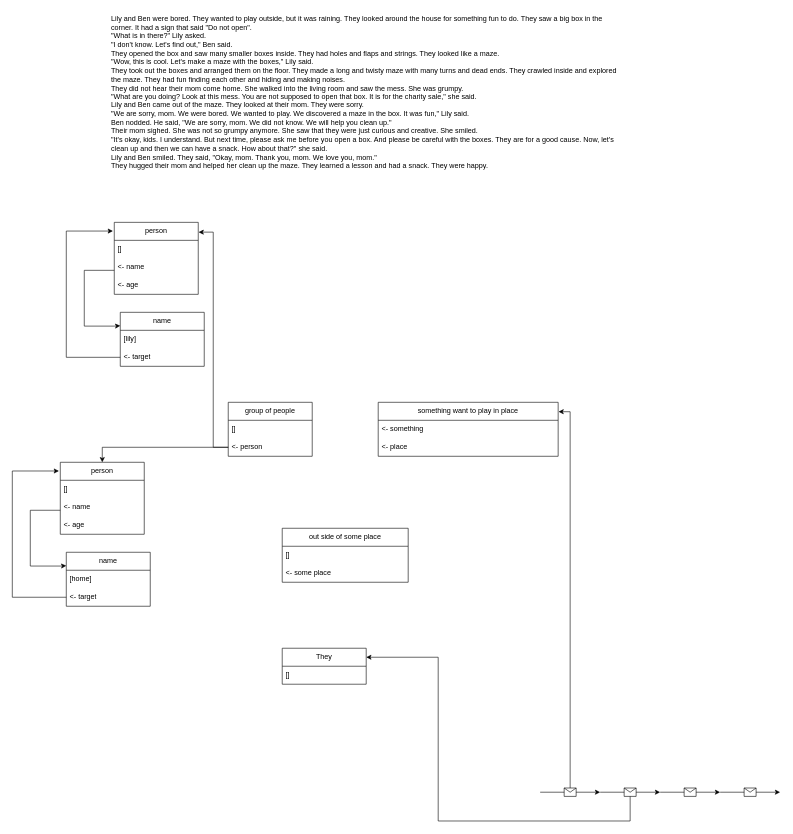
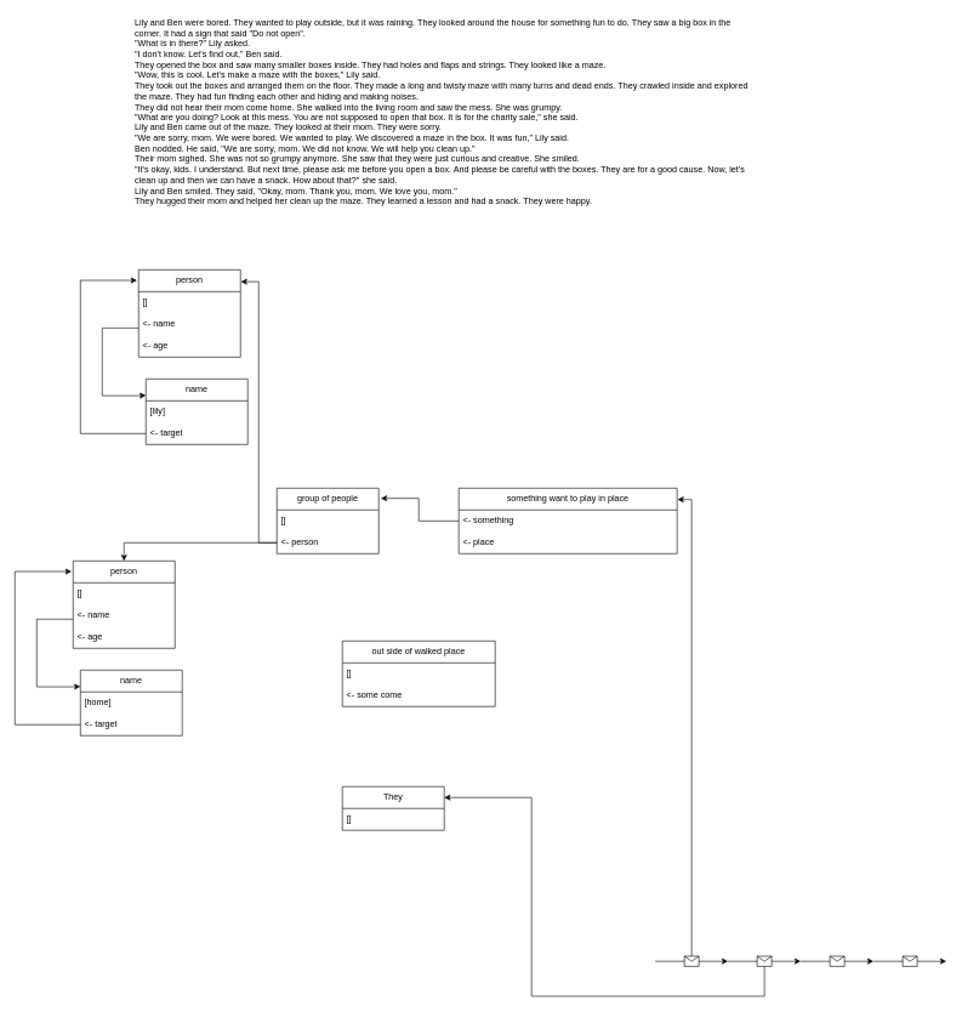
  <mxCell id="0" />
  <mxCell id="1" parent="0" />
  <mxCell id="2" value="&lt;br&gt;Lily and Ben were bored. They wanted to play outside, but it was raining. They looked around the house for something fun to do. They saw a big box in the corner. It had a sign that said &quot;Do not open&quot;.&lt;br&gt;&quot;What is in there?&quot; Lily asked.&lt;br&gt;&quot;I don't know. Let's find out,&quot; Ben said.&lt;br&gt;They opened the box and saw many smaller boxes inside. They had holes and flaps and strings. They looked like a maze.&lt;br&gt;&quot;Wow, this is cool. Let's make a maze with the boxes,&quot; Lily said.&lt;br&gt;They took out the boxes and arranged them on the floor. They made a long and twisty maze with many turns and dead ends. They crawled inside and explored the maze. They had fun finding each other and hiding and making noises.&lt;br&gt;They did not hear their mom come home. She walked into the living room and saw the mess. She was grumpy.&lt;br&gt;&quot;What are you doing? Look at this mess. You are not supposed to open that box. It is for the charity sale,&quot; she said.&lt;br&gt;Lily and Ben came out of the maze. They looked at their mom. They were sorry.&lt;br&gt;&quot;We are sorry, mom. We were bored. We wanted to play. We discovered a maze in the box. It was fun,&quot; Lily said.&lt;br&gt;Ben nodded. He said, &quot;We are sorry, mom. We did not know. We will help you clean up.&quot;&lt;br&gt;Their mom sighed. She was not so grumpy anymore. She saw that they were just curious and creative. She smiled.&lt;br&gt;&quot;It's okay, kids. I understand. But next time, please ask me before you open a box. And please be careful with the boxes. They are for a good cause. Now, let's clean up and then we can have a snack. How about that?&quot; she said.&lt;br&gt;Lily and Ben smiled. They said, &quot;Okay, mom. Thank you, mom. We love you, mom.&quot;&lt;br&gt;They hugged their mom and helped her clean up the maze. They learned a lesson and had a snack. They were happy." style="text;html=1;spacing=5;spacingTop=-20;whiteSpace=wrap;overflow=hidden;rounded=0;" vertex="1" parent="1"><mxGeometry x="180" y="20" width="860" height="270" as="geometry" /></mxCell>
  <mxCell id="3" value="person" style="swimlane;fontStyle=0;childLayout=stackLayout;horizontal=1;startSize=30;horizontalStack=0;resizeParent=1;resizeParentMax=0;resizeLast=0;collapsible=1;marginBottom=0;whiteSpace=wrap;html=1;" vertex="1" parent="1"><mxGeometry x="190" y="370" width="140" height="120" as="geometry" /></mxCell>
  <mxCell id="4" value="[]" style="text;strokeColor=none;fillColor=none;align=left;verticalAlign=middle;spacingLeft=4;spacingRight=4;overflow=hidden;points=[[0,0.5],[1,0.5]];portConstraint=eastwest;rotatable=0;whiteSpace=wrap;html=1;" vertex="1" parent="3"><mxGeometry y="30" width="140" height="30" as="geometry" /></mxCell>
  <mxCell id="5" value="&amp;lt;- name" style="text;strokeColor=none;fillColor=none;align=left;verticalAlign=middle;spacingLeft=4;spacingRight=4;overflow=hidden;points=[[0,0.5],[1,0.5]];portConstraint=eastwest;rotatable=0;whiteSpace=wrap;html=1;" vertex="1" parent="3"><mxGeometry y="60" width="140" height="30" as="geometry" /></mxCell>
  <mxCell id="6" value="&amp;lt;- age" style="text;strokeColor=none;fillColor=none;align=left;verticalAlign=middle;spacingLeft=4;spacingRight=4;overflow=hidden;points=[[0,0.5],[1,0.5]];portConstraint=eastwest;rotatable=0;whiteSpace=wrap;html=1;" vertex="1" parent="3"><mxGeometry y="90" width="140" height="30" as="geometry" /></mxCell>
  <mxCell id="7" value="name" style="swimlane;fontStyle=0;childLayout=stackLayout;horizontal=1;startSize=30;horizontalStack=0;resizeParent=1;resizeParentMax=0;resizeLast=0;collapsible=1;marginBottom=0;whiteSpace=wrap;html=1;" vertex="1" parent="1"><mxGeometry x="200" y="520" width="140" height="90" as="geometry" /></mxCell>
  <mxCell id="8" value="[lily]" style="text;strokeColor=none;fillColor=none;align=left;verticalAlign=middle;spacingLeft=4;spacingRight=4;overflow=hidden;points=[[0,0.5],[1,0.5]];portConstraint=eastwest;rotatable=0;whiteSpace=wrap;html=1;" vertex="1" parent="7"><mxGeometry y="30" width="140" height="30" as="geometry" /></mxCell>
  <mxCell id="9" value="&amp;lt;- target" style="text;strokeColor=none;fillColor=none;align=left;verticalAlign=middle;spacingLeft=4;spacingRight=4;overflow=hidden;points=[[0,0.5],[1,0.5]];portConstraint=eastwest;rotatable=0;whiteSpace=wrap;html=1;" vertex="1" parent="7"><mxGeometry y="60" width="140" height="30" as="geometry" /></mxCell>
  <mxCell id="10" style="edgeStyle=orthogonalEdgeStyle;rounded=0;orthogonalLoop=1;jettySize=auto;html=1;entryX=0;entryY=0.25;entryDx=0;entryDy=0;" edge="1" parent="1" source="5" target="7"><mxGeometry relative="1" as="geometry"><Array as="points"><mxPoint x="140" y="450" /><mxPoint x="140" y="543" /><mxPoint x="190" y="543" /></Array></mxGeometry></mxCell>
  <mxCell id="11" style="edgeStyle=orthogonalEdgeStyle;rounded=0;orthogonalLoop=1;jettySize=auto;html=1;entryX=-0.016;entryY=0.121;entryDx=0;entryDy=0;entryPerimeter=0;" edge="1" parent="1" source="9" target="3"><mxGeometry relative="1" as="geometry"><mxPoint x="50" y="380" as="targetPoint" /><Array as="points"><mxPoint x="110" y="595" /><mxPoint x="110" y="385" /></Array></mxGeometry></mxCell>
  <mxCell id="12" value="person" style="swimlane;fontStyle=0;childLayout=stackLayout;horizontal=1;startSize=30;horizontalStack=0;resizeParent=1;resizeParentMax=0;resizeLast=0;collapsible=1;marginBottom=0;whiteSpace=wrap;html=1;" vertex="1" parent="1"><mxGeometry x="100" y="770" width="140" height="120" as="geometry" /></mxCell>
  <mxCell id="13" value="[]" style="text;strokeColor=none;fillColor=none;align=left;verticalAlign=middle;spacingLeft=4;spacingRight=4;overflow=hidden;points=[[0,0.5],[1,0.5]];portConstraint=eastwest;rotatable=0;whiteSpace=wrap;html=1;" vertex="1" parent="12"><mxGeometry y="30" width="140" height="30" as="geometry" /></mxCell>
  <mxCell id="14" value="&amp;lt;- name" style="text;strokeColor=none;fillColor=none;align=left;verticalAlign=middle;spacingLeft=4;spacingRight=4;overflow=hidden;points=[[0,0.5],[1,0.5]];portConstraint=eastwest;rotatable=0;whiteSpace=wrap;html=1;" vertex="1" parent="12"><mxGeometry y="60" width="140" height="30" as="geometry" /></mxCell>
  <mxCell id="15" value="&amp;lt;- age" style="text;strokeColor=none;fillColor=none;align=left;verticalAlign=middle;spacingLeft=4;spacingRight=4;overflow=hidden;points=[[0,0.5],[1,0.5]];portConstraint=eastwest;rotatable=0;whiteSpace=wrap;html=1;" vertex="1" parent="12"><mxGeometry y="90" width="140" height="30" as="geometry" /></mxCell>
  <mxCell id="16" value="name" style="swimlane;fontStyle=0;childLayout=stackLayout;horizontal=1;startSize=30;horizontalStack=0;resizeParent=1;resizeParentMax=0;resizeLast=0;collapsible=1;marginBottom=0;whiteSpace=wrap;html=1;" vertex="1" parent="1"><mxGeometry x="110" y="920" width="140" height="90" as="geometry" /></mxCell>
  <mxCell id="17" value="[home]" style="text;strokeColor=none;fillColor=none;align=left;verticalAlign=middle;spacingLeft=4;spacingRight=4;overflow=hidden;points=[[0,0.5],[1,0.5]];portConstraint=eastwest;rotatable=0;whiteSpace=wrap;html=1;" vertex="1" parent="16"><mxGeometry y="30" width="140" height="30" as="geometry" /></mxCell>
  <mxCell id="18" value="&amp;lt;- target" style="text;strokeColor=none;fillColor=none;align=left;verticalAlign=middle;spacingLeft=4;spacingRight=4;overflow=hidden;points=[[0,0.5],[1,0.5]];portConstraint=eastwest;rotatable=0;whiteSpace=wrap;html=1;" vertex="1" parent="16"><mxGeometry y="60" width="140" height="30" as="geometry" /></mxCell>
  <mxCell id="19" style="edgeStyle=orthogonalEdgeStyle;rounded=0;orthogonalLoop=1;jettySize=auto;html=1;entryX=0;entryY=0.25;entryDx=0;entryDy=0;" edge="1" parent="1" source="14" target="16"><mxGeometry relative="1" as="geometry"><Array as="points"><mxPoint x="50" y="850" /><mxPoint x="50" y="943" /><mxPoint x="100" y="943" /></Array></mxGeometry></mxCell>
  <mxCell id="20" style="edgeStyle=orthogonalEdgeStyle;rounded=0;orthogonalLoop=1;jettySize=auto;html=1;entryX=-0.016;entryY=0.121;entryDx=0;entryDy=0;entryPerimeter=0;" edge="1" parent="1" source="18" target="12"><mxGeometry relative="1" as="geometry"><mxPoint x="-40" y="780" as="targetPoint" /><Array as="points"><mxPoint x="20" y="995" /><mxPoint x="20" y="785" /></Array></mxGeometry></mxCell>
  <mxCell id="21" value="group of people" style="swimlane;fontStyle=0;childLayout=stackLayout;horizontal=1;startSize=30;horizontalStack=0;resizeParent=1;resizeParentMax=0;resizeLast=0;collapsible=1;marginBottom=0;whiteSpace=wrap;html=1;" vertex="1" parent="1"><mxGeometry x="380" y="670" width="140" height="90" as="geometry" /></mxCell>
  <mxCell id="22" value="[]" style="text;strokeColor=none;fillColor=none;align=left;verticalAlign=middle;spacingLeft=4;spacingRight=4;overflow=hidden;points=[[0,0.5],[1,0.5]];portConstraint=eastwest;rotatable=0;whiteSpace=wrap;html=1;" vertex="1" parent="21"><mxGeometry y="30" width="140" height="30" as="geometry" /></mxCell>
  <mxCell id="23" value="&amp;lt;- person" style="text;strokeColor=none;fillColor=none;align=left;verticalAlign=middle;spacingLeft=4;spacingRight=4;overflow=hidden;points=[[0,0.5],[1,0.5]];portConstraint=eastwest;rotatable=0;whiteSpace=wrap;html=1;" vertex="1" parent="21"><mxGeometry y="60" width="140" height="30" as="geometry" /></mxCell>
  <mxCell id="24" style="edgeStyle=orthogonalEdgeStyle;rounded=0;orthogonalLoop=1;jettySize=auto;html=1;entryX=1.004;entryY=0.136;entryDx=0;entryDy=0;entryPerimeter=0;" edge="1" parent="1" source="23" target="3"><mxGeometry relative="1" as="geometry" /></mxCell>
  <mxCell id="25" style="edgeStyle=orthogonalEdgeStyle;rounded=0;orthogonalLoop=1;jettySize=auto;html=1;entryX=0.5;entryY=0;entryDx=0;entryDy=0;" edge="1" parent="1" source="23" target="12"><mxGeometry relative="1" as="geometry" /></mxCell>
  <mxCell id="26" value="something want to play in place" style="swimlane;fontStyle=0;childLayout=stackLayout;horizontal=1;startSize=30;horizontalStack=0;resizeParent=1;resizeParentMax=0;resizeLast=0;collapsible=1;marginBottom=0;whiteSpace=wrap;html=1;" vertex="1" parent="1"><mxGeometry x="630" y="670" width="300" height="90" as="geometry" /></mxCell>
  <mxCell id="27" value="&amp;lt;- something" style="text;strokeColor=none;fillColor=none;align=left;verticalAlign=middle;spacingLeft=4;spacingRight=4;overflow=hidden;points=[[0,0.5],[1,0.5]];portConstraint=eastwest;rotatable=0;whiteSpace=wrap;html=1;" vertex="1" parent="26"><mxGeometry y="30" width="300" height="30" as="geometry" /></mxCell>
  <mxCell id="28" value="&amp;lt;- place" style="text;strokeColor=none;fillColor=none;align=left;verticalAlign=middle;spacingLeft=4;spacingRight=4;overflow=hidden;points=[[0,0.5],[1,0.5]];portConstraint=eastwest;rotatable=0;whiteSpace=wrap;html=1;" vertex="1" parent="26"><mxGeometry y="60" width="300" height="30" as="geometry" /></mxCell>
- <mxCell id="30" value="out side of some place" style="swimlane;fontStyle=0;childLayout=stackLayout;horizontal=1;startSize=30;horizontalStack=0;resizeParent=1;resizeParentMax=0;resizeLast=0;collapsible=1;marginBottom=0;whiteSpace=wrap;html=1;" vertex="1" parent="1"><mxGeometry x="470" y="880" width="210" height="90" as="geometry" /></mxCell>
+ <mxCell id="29" style="edgeStyle=orthogonalEdgeStyle;rounded=0;orthogonalLoop=1;jettySize=auto;html=1;entryX=1.021;entryY=0.156;entryDx=0;entryDy=0;entryPerimeter=0;" edge="1" parent="1" source="27" target="21"><mxGeometry relative="1" as="geometry" /></mxCell>
+ <mxCell id="30" value="out side of walked place" style="swimlane;fontStyle=0;childLayout=stackLayout;horizontal=1;startSize=30;horizontalStack=0;resizeParent=1;resizeParentMax=0;resizeLast=0;collapsible=1;marginBottom=0;whiteSpace=wrap;html=1;" vertex="1" parent="1"><mxGeometry x="470" y="880" width="210" height="90" as="geometry" /></mxCell>
  <mxCell id="31" value="[]" style="text;strokeColor=none;fillColor=none;align=left;verticalAlign=middle;spacingLeft=4;spacingRight=4;overflow=hidden;points=[[0,0.5],[1,0.5]];portConstraint=eastwest;rotatable=0;whiteSpace=wrap;html=1;" vertex="1" parent="30"><mxGeometry y="30" width="210" height="30" as="geometry" /></mxCell>
- <mxCell id="32" value="&amp;lt;- some place" style="text;strokeColor=none;fillColor=none;align=left;verticalAlign=middle;spacingLeft=4;spacingRight=4;overflow=hidden;points=[[0,0.5],[1,0.5]];portConstraint=eastwest;rotatable=0;whiteSpace=wrap;html=1;" vertex="1" parent="30"><mxGeometry y="60" width="210" height="30" as="geometry" /></mxCell>
+ <mxCell id="32" value="&amp;lt;- some come" style="text;strokeColor=none;fillColor=none;align=left;verticalAlign=middle;spacingLeft=4;spacingRight=4;overflow=hidden;points=[[0,0.5],[1,0.5]];portConstraint=eastwest;rotatable=0;whiteSpace=wrap;html=1;" vertex="1" parent="30"><mxGeometry y="60" width="210" height="30" as="geometry" /></mxCell>
  <mxCell id="33" value="They" style="swimlane;fontStyle=0;childLayout=stackLayout;horizontal=1;startSize=30;horizontalStack=0;resizeParent=1;resizeParentMax=0;resizeLast=0;collapsible=1;marginBottom=0;whiteSpace=wrap;html=1;" vertex="1" parent="1"><mxGeometry x="470" y="1080" width="140" height="60" as="geometry" /></mxCell>
  <mxCell id="34" value="[]" style="text;strokeColor=none;fillColor=none;align=left;verticalAlign=middle;spacingLeft=4;spacingRight=4;overflow=hidden;points=[[0,0.5],[1,0.5]];portConstraint=eastwest;rotatable=0;whiteSpace=wrap;html=1;" vertex="1" parent="33"><mxGeometry y="30" width="140" height="30" as="geometry" /></mxCell>
  <mxCell id="35" value="" style="endArrow=classic;html=1;rounded=0;" edge="1" parent="1"><mxGeometry relative="1" as="geometry"><mxPoint x="900" y="1320" as="sourcePoint" /><mxPoint x="1000" y="1320" as="targetPoint" /></mxGeometry></mxCell>
  <mxCell id="36" value="" style="shape=message;html=1;outlineConnect=0;" vertex="1" parent="35"><mxGeometry width="20" height="14" relative="1" as="geometry"><mxPoint x="-10" y="-7" as="offset" /></mxGeometry></mxCell>
  <mxCell id="37" style="edgeStyle=orthogonalEdgeStyle;rounded=0;orthogonalLoop=1;jettySize=auto;html=1;exitX=0.5;exitY=0;exitDx=0;exitDy=0;entryX=1.002;entryY=0.174;entryDx=0;entryDy=0;entryPerimeter=0;" edge="1" parent="1" source="36" target="26"><mxGeometry relative="1" as="geometry"><mxPoint x="850" y="840" as="targetPoint" /><Array as="points"><mxPoint x="950" y="1303" /><mxPoint x="950" y="686" /></Array></mxGeometry></mxCell>
  <mxCell id="38" value="" style="endArrow=classic;html=1;rounded=0;" edge="1" parent="1"><mxGeometry relative="1" as="geometry"><mxPoint x="1000" y="1320" as="sourcePoint" /><mxPoint x="1100" y="1320" as="targetPoint" /></mxGeometry></mxCell>
  <mxCell id="39" value="" style="shape=message;html=1;outlineConnect=0;" vertex="1" parent="38"><mxGeometry width="20" height="14" relative="1" as="geometry"><mxPoint x="-10" y="-7" as="offset" /></mxGeometry></mxCell>
  <mxCell id="40" style="edgeStyle=orthogonalEdgeStyle;rounded=0;orthogonalLoop=1;jettySize=auto;html=1;exitX=0.5;exitY=1;exitDx=0;exitDy=0;entryX=1;entryY=0.25;entryDx=0;entryDy=0;" edge="1" parent="1" source="39" target="33"><mxGeometry relative="1" as="geometry"><mxPoint x="690" y="1410" as="targetPoint" /><Array as="points"><mxPoint x="1050" y="1368" /><mxPoint x="730" y="1368" /><mxPoint x="730" y="1095" /></Array></mxGeometry></mxCell>
  <mxCell id="41" value="" style="endArrow=classic;html=1;rounded=0;" edge="1" parent="1"><mxGeometry relative="1" as="geometry"><mxPoint x="1100" y="1320" as="sourcePoint" /><mxPoint x="1200" y="1320" as="targetPoint" /></mxGeometry></mxCell>
  <mxCell id="42" value="" style="shape=message;html=1;outlineConnect=0;" vertex="1" parent="41"><mxGeometry width="20" height="14" relative="1" as="geometry"><mxPoint x="-10" y="-7" as="offset" /></mxGeometry></mxCell>
  <mxCell id="43" value="" style="endArrow=classic;html=1;rounded=0;" edge="1" parent="1"><mxGeometry relative="1" as="geometry"><mxPoint x="1200" y="1320" as="sourcePoint" /><mxPoint x="1300" y="1320" as="targetPoint" /></mxGeometry></mxCell>
  <mxCell id="44" value="" style="shape=message;html=1;outlineConnect=0;" vertex="1" parent="43"><mxGeometry width="20" height="14" relative="1" as="geometry"><mxPoint x="-10" y="-7" as="offset" /></mxGeometry></mxCell>
